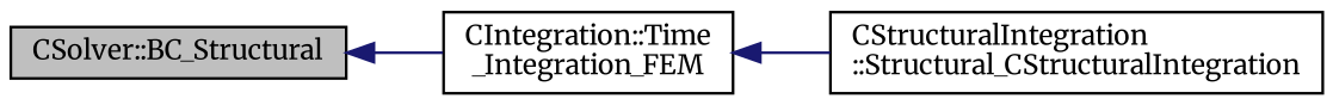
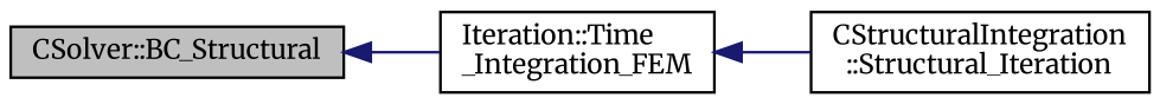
  digraph {
    fontname=Merriweather
    rankdir=LR
    node [color=black fillcolor=white fontname=Merriweather fontsize=10 shape=record style=filled]
    edge [color=midnightblue dir=back fontname=Merriweather fontsize=10 labelfontname=Helvetica labelfontsize=10 style=solid]
    n1 [fillcolor=grey75 fontcolor=black height=0.2 label="CSolver::BC_Structural" width=0.4]
-   n2 [height=0.2 label="CIntegration::Time\l_Integration_FEM" width=0.4]
-   n3 [height=0.2 label="CStructuralIntegration\l::Structural_CStructuralIntegration" width=0.4]
+   n2 [height=0.2 label="Iteration::Time\l_Integration_FEM" width=0.4]
+   n3 [height=0.2 label="CStructuralIntegration\l::Structural_Iteration" width=0.4]
    n1 -> n2
    n2 -> n3
  }
